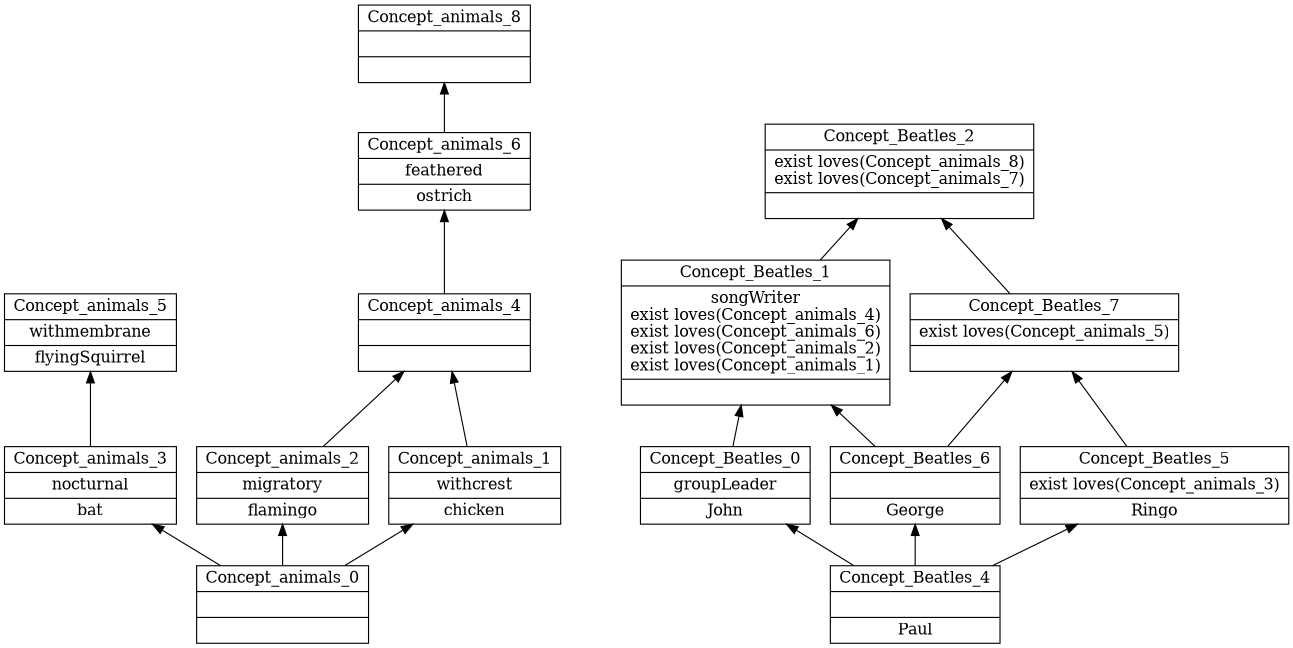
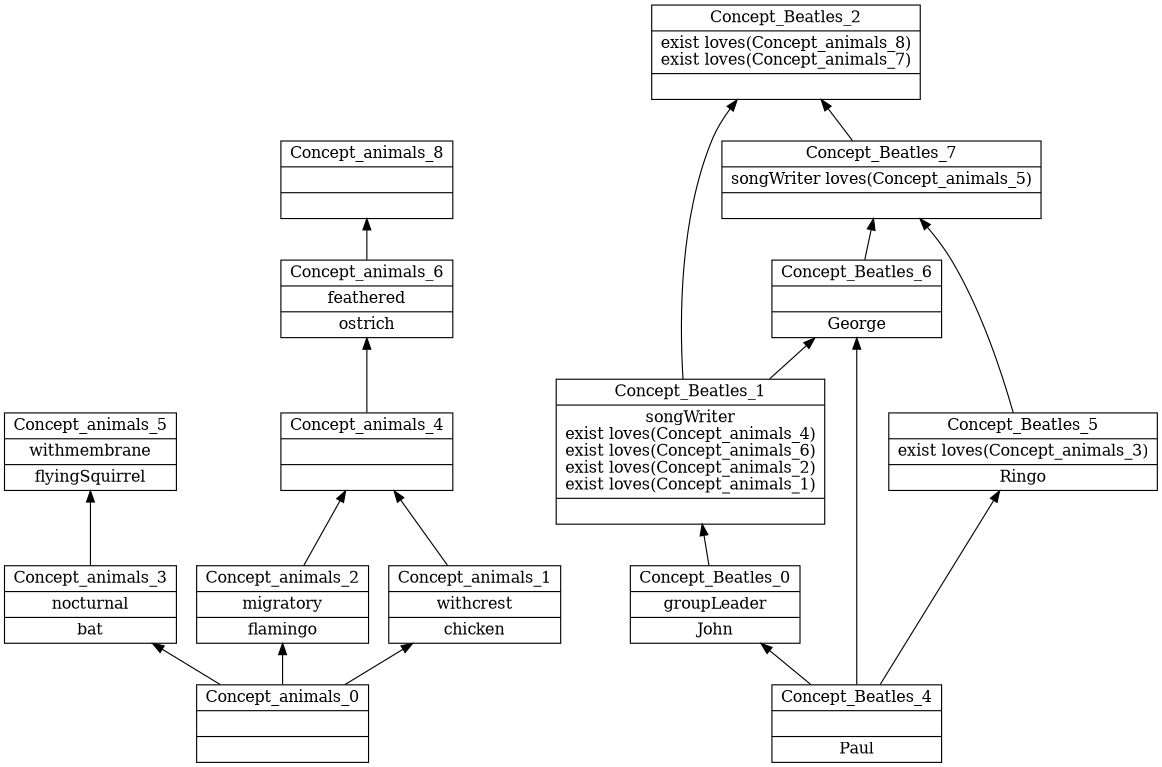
  digraph {
    rankdir=BT
    node [shape=record]
    n1 [label="{Concept_animals_8||}"]
    n2 [label="{Concept_animals_3|nocturnal\n|bat\n}"]
    n3 [label="{Concept_animals_5|withmembrane\n|flyingSquirrel\n}"]
    n4 [label="{Concept_animals_0||}"]
    n5 [label="{Concept_animals_2|migratory\n|flamingo\n}"]
    n6 [label="{Concept_animals_1|withcrest\n|chicken\n}"]
    n7 [label="{Concept_animals_4||}"]
    n8 [label="{Concept_animals_6|feathered\n|ostrich\n}"]
    n9 [label="{Concept_Beatles_2|exist loves(Concept_animals_8)\nexist loves(Concept_animals_7)\n|}"]
    n10 [label="{Concept_Beatles_0|groupLeader\n|John\n}"]
    n11 [label="{Concept_Beatles_1|songWriter\nexist loves(Concept_animals_4)\nexist loves(Concept_animals_6)\nexist loves(Concept_animals_2)\nexist loves(Concept_animals_1)\n|}"]
    n12 [label="{Concept_Beatles_4||Paul\n}"]
    n13 [label="{Concept_Beatles_5|exist loves(Concept_animals_3)\n|Ringo\n}"]
    n14 [label="{Concept_Beatles_6||George\n}"]
-   n15 [label="{Concept_Beatles_7|exist loves(Concept_animals_5)\n|}"]
+   n15 [label="{Concept_Beatles_7|songWriter loves(Concept_animals_5)\n|}"]
    subgraph sub_1 {
      label=animals
      n1
      n2
      n3
      n4
      n5
      n6
      n7
      n8
    }
    subgraph sub_2 {
      label=Beatles
      n9
      n10
      n11
      n12
      n13
      n14
      n15
    }
    n2 -> n3
    n4 -> n2
    n4 -> n5
    n4 -> n6
    n5 -> n7
    n6 -> n7
    n7 -> n8
    n8 -> n1
    n10 -> n11
    n11 -> n9
    n12 -> n10
    n12 -> n13
    n12 -> n14
    n13 -> n15
-   n14 -> n11
+   n11 -> n14
    n14 -> n15
    n15 -> n9
  }
